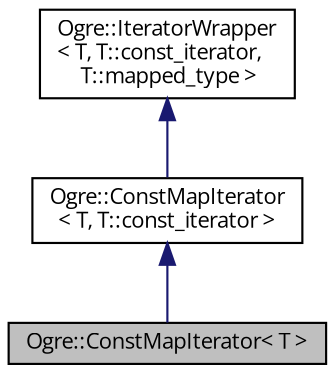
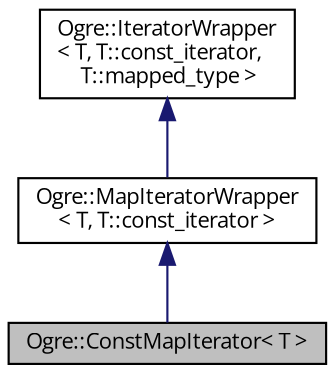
  digraph {
    fontname="Open Sans"
    node [color=black fontname="Open Sans" fontsize=10 shape=record]
    edge [color=midnightblue dir=back fontname="Open Sans" fontsize=10 labelfontname=Helvetica labelfontsize=10 style=solid]
    n1 [fillcolor=grey75 fontcolor=black height=0.2 label="Ogre::ConstMapIterator\< T \>" style=filled width=0.4]
-   n2 [height=0.2 label="Ogre::ConstMapIterator\l\< T, T::const_iterator \>" width=0.4]
+   n2 [height=0.2 label="Ogre::MapIteratorWrapper\l\< T, T::const_iterator \>" width=0.4]
    n3 [height=0.2 label="Ogre::IteratorWrapper\l\< T, T::const_iterator,\l T::mapped_type \>" width=0.4]
    n2 -> n1
    n3 -> n2
  }
